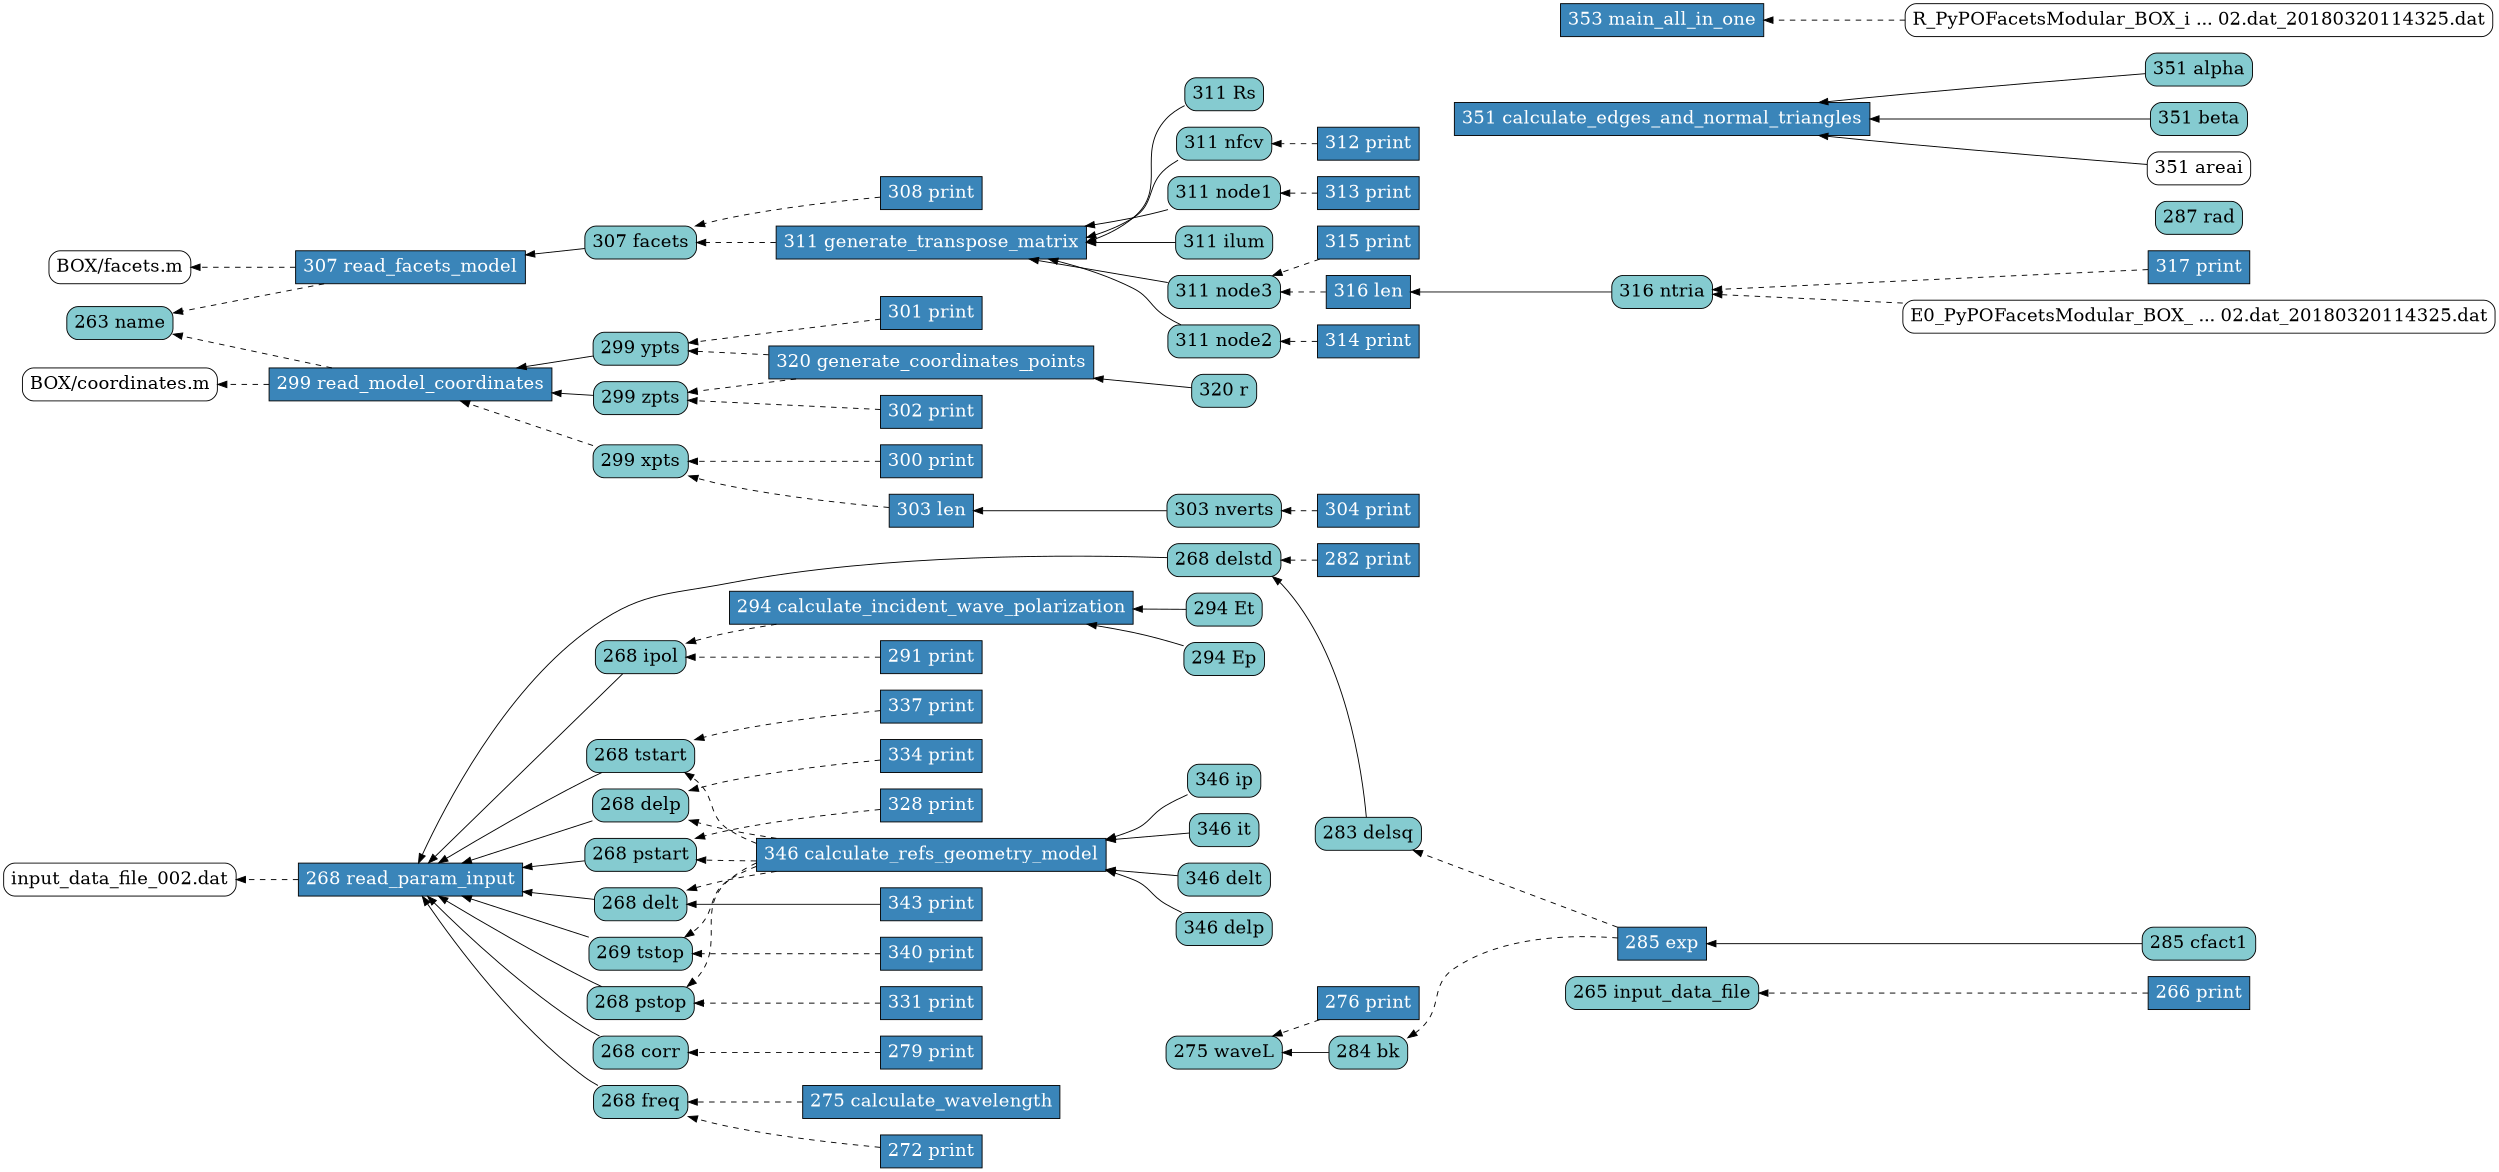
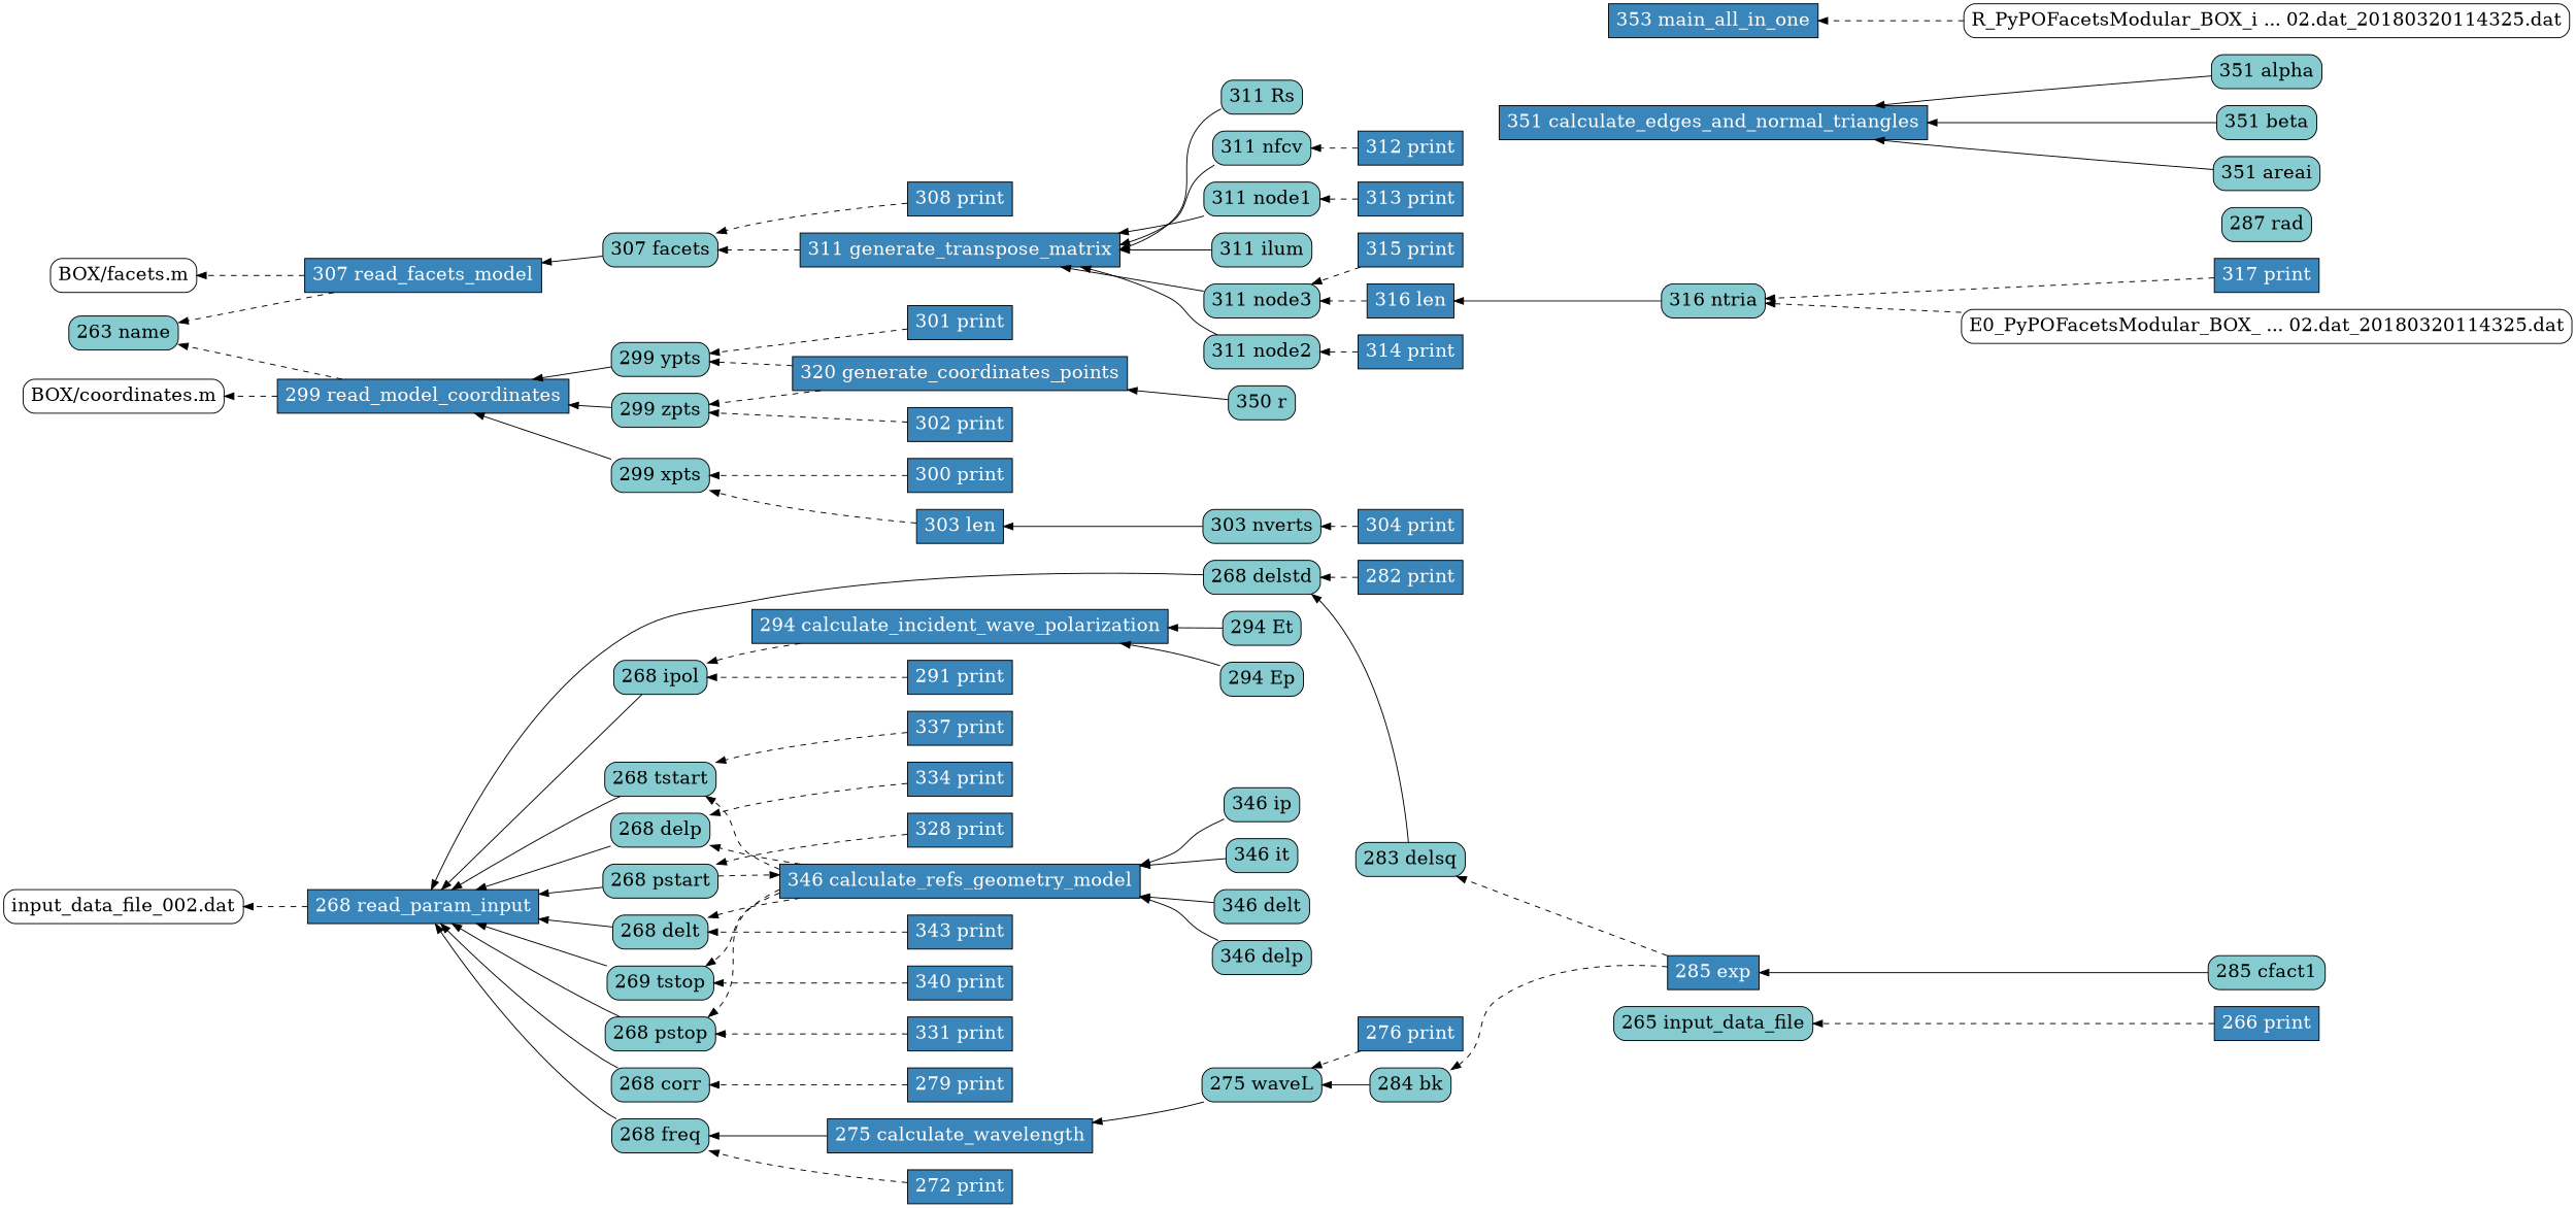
  digraph {
    rankdir=RL
    node [fillcolor="#85CBD0" fontcolor=black fontsize=20 shape=box style="rounded,filled"]
    edge [style=dashed]
    n1 [fillcolor="#3A85B9" fontcolor=white label="266 print" style=filled]
    n2 [label="265 input_data_file"]
    n3 [fillcolor=white label="input_data_file_002.dat"]
    n4 [fillcolor="#3A85B9" fontcolor=white label="268 read_param_input" style=filled]
    n5 [label="268 delstd"]
    n6 [label="268 ipol"]
    n7 [label="268 tstart"]
    n8 [label="268 pstart"]
    n9 [label="268 delp"]
    n10 [label="268 delt"]
    n11 [label="268 corr"]
    n12 [label="269 tstop"]
    n13 [label="268 freq"]
    n14 [label="268 pstop"]
    n15 [fillcolor="#3A85B9" fontcolor=white label="272 print" style=filled]
    n16 [fillcolor="#3A85B9" fontcolor=white label="275 calculate_wavelength" style=filled]
    n17 [label="275 waveL"]
    n18 [fillcolor="#3A85B9" fontcolor=white label="276 print" style=filled]
    n19 [fillcolor="#3A85B9" fontcolor=white label="279 print" style=filled]
    n20 [fillcolor="#3A85B9" fontcolor=white label="282 print" style=filled]
    n21 [fillcolor="#3A85B9" fontcolor=white label="285 exp" style=filled]
    n22 [label="284 bk"]
    n23 [label="283 delsq"]
    n24 [label="285 cfact1"]
    n25 [fillcolor="#3A85B9" fontcolor=white label="291 print" style=filled]
    n26 [fillcolor="#3A85B9" fontcolor=white label="294 calculate_incident_wave_polarization" style=filled]
    n27 [label="294 Et"]
    n28 [label="294 Ep"]
    n29 [fillcolor=white label="BOX/coordinates.m"]
    n30 [fillcolor="#3A85B9" fontcolor=white label="299 read_model_coordinates" style=filled]
    n31 [label="263 name"]
    n32 [label="299 ypts"]
    n33 [label="299 xpts"]
    n34 [label="299 zpts"]
    n35 [fillcolor="#3A85B9" fontcolor=white label="300 print" style=filled]
    n36 [fillcolor="#3A85B9" fontcolor=white label="301 print" style=filled]
    n37 [fillcolor="#3A85B9" fontcolor=white label="302 print" style=filled]
    n38 [fillcolor="#3A85B9" fontcolor=white label="303 len" style=filled]
    n39 [label="303 nverts"]
    n40 [fillcolor="#3A85B9" fontcolor=white label="304 print" style=filled]
    n41 [fillcolor=white label="BOX/facets.m"]
    n42 [fillcolor="#3A85B9" fontcolor=white label="307 read_facets_model" style=filled]
    n43 [label="307 facets"]
    n44 [fillcolor="#3A85B9" fontcolor=white label="308 print" style=filled]
    n45 [fillcolor="#3A85B9" fontcolor=white label="311 generate_transpose_matrix" style=filled]
    n46 [label="311 Rs"]
    n47 [label="311 nfcv"]
    n48 [label="311 node1"]
    n49 [label="311 ilum"]
    n50 [label="311 node3"]
    n51 [label="311 node2"]
    n52 [fillcolor="#3A85B9" fontcolor=white label="312 print" style=filled]
    n53 [fillcolor="#3A85B9" fontcolor=white label="313 print" style=filled]
    n54 [fillcolor="#3A85B9" fontcolor=white label="314 print" style=filled]
    n55 [fillcolor="#3A85B9" fontcolor=white label="315 print" style=filled]
    n56 [fillcolor="#3A85B9" fontcolor=white label="316 len" style=filled]
    n57 [label="316 ntria"]
    n58 [fillcolor="#3A85B9" fontcolor=white label="317 print" style=filled]
    n59 [fillcolor="#3A85B9" fontcolor=white label="320 generate_coordinates_points" style=filled]
-   n60 [label="320 r"]
+   n60 [label="350 r"]
    n61 [fillcolor="#3A85B9" fontcolor=white label="328 print" style=filled]
    n62 [fillcolor="#3A85B9" fontcolor=white label="331 print" style=filled]
    n63 [fillcolor="#3A85B9" fontcolor=white label="334 print" style=filled]
    n64 [fillcolor="#3A85B9" fontcolor=white label="337 print" style=filled]
    n65 [fillcolor="#3A85B9" fontcolor=white label="340 print" style=filled]
    n66 [fillcolor="#3A85B9" fontcolor=white label="343 print" style=filled]
    n67 [fillcolor="#3A85B9" fontcolor=white label="346 calculate_refs_geometry_model" style=filled]
    n68 [label="287 rad"]
    n69 [label="346 ip"]
    n70 [label="346 it"]
    n71 [label="346 delt"]
    n72 [label="346 delp"]
    n73 [fillcolor="#3A85B9" fontcolor=white label="351 calculate_edges_and_normal_triangles" style=filled]
    n74 [label="351 alpha"]
    n75 [label="351 beta"]
-   n76 [fillcolor=white label="351 areai"]
+   n76 [label="351 areai"]
    n77 [fillcolor=white label="R_PyPOFacetsModular_BOX_i ... 02.dat_20180320114325.dat"]
    n78 [fillcolor="#3A85B9" fontcolor=white label="353 main_all_in_one" style=filled]
    n79 [fillcolor=white label="E0_PyPOFacetsModular_BOX_ ... 02.dat_20180320114325.dat"]
    n1 -> n2
    n4 -> n3
    n5 -> n4 [style=""]
    n6 -> n4 [style=""]
    n7 -> n4 [style=""]
    n8 -> n4 [style=""]
    n9 -> n4 [style=""]
    n10 -> n4 [style=""]
    n11 -> n4 [style=""]
    n12 -> n4 [style=""]
    n13 -> n4 [style=""]
    n14 -> n4 [style=""]
    n15 -> n13
-   n16 -> n13
+   n16 -> n13 [style=solid]
+   n17 -> n16 [style=""]
    n18 -> n17
    n19 -> n11
    n20 -> n5
    n21 -> n22
    n21 -> n23
    n22 -> n17 [style=""]
    n23 -> n5 [style=""]
    n24 -> n21 [style=""]
    n25 -> n6
    n26 -> n6
    n27 -> n26 [style=""]
    n28 -> n26 [style=""]
    n30 -> n29
    n30 -> n31
    n32 -> n30 [style=""]
-   n33 -> n30
+   n33 -> n30 [style=""]
    n34 -> n30 [style=""]
    n35 -> n33
    n36 -> n32
    n37 -> n34
    n38 -> n33
    n39 -> n38 [style=""]
    n40 -> n39
    n42 -> n31
    n42 -> n41
    n43 -> n42 [style=""]
    n44 -> n43
    n45 -> n43
    n46 -> n45 [style=""]
    n47 -> n45 [style=""]
    n48 -> n45 [style=""]
    n49 -> n45 [style=""]
    n50 -> n45 [style=""]
    n51 -> n45 [style=""]
    n52 -> n47
    n53 -> n48
    n54 -> n51
    n55 -> n50
    n56 -> n50
    n57 -> n56 [style=""]
    n58 -> n57
    n59 -> n32
    n59 -> n34
    n60 -> n59 [style=""]
    n61 -> n8
    n62 -> n14
    n63 -> n9
    n64 -> n7
    n65 -> n12
-   n66 -> n10 [style=solid]
+   n66 -> n10
    n67 -> n7
-   n67 -> n8
+   n8 -> n67
    n67 -> n9
    n67 -> n10
    n67 -> n12
    n67 -> n14
    n69 -> n67 [style=""]
    n70 -> n67 [style=""]
    n71 -> n67 [style=""]
    n72 -> n67 [style=""]
    n74 -> n73 [style=""]
    n75 -> n73 [style=""]
    n76 -> n73 [style=""]
    n77 -> n78
    n79 -> n57
  }
